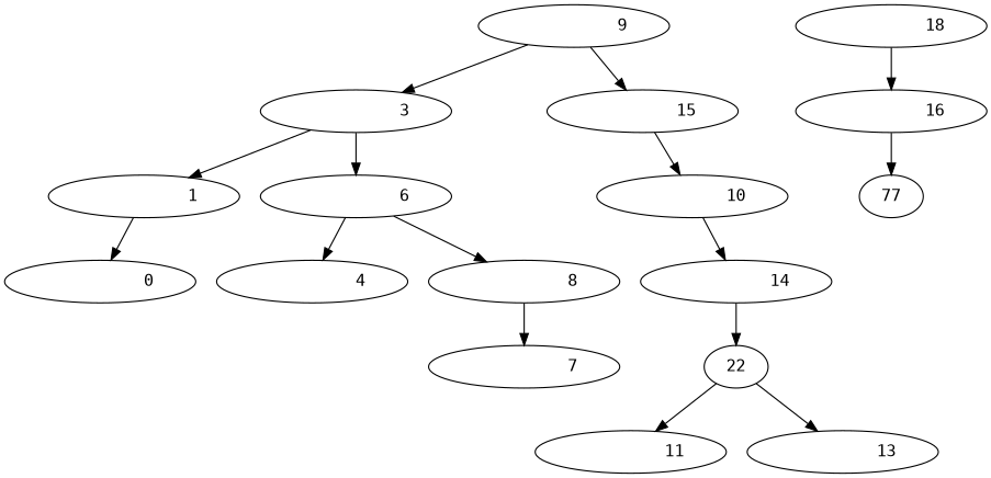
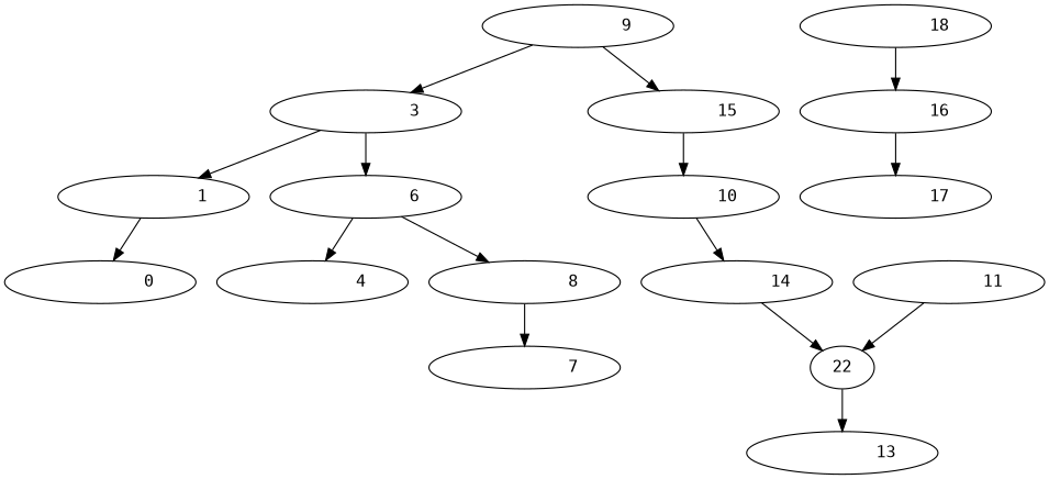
  digraph {
    fontname="DejaVu Sans Mono"
    node [fontname="DejaVu Sans Mono"]
    edge [fontname="DejaVu Sans Mono"]
    n1 [label="           9 "]
    n2 [label="           3 "]
    n3 [label="          15 "]
    n4 [label="           1 "]
    n5 [label="           6 "]
    n6 [label="          10 "]
    n7 [label="           0 "]
    n8 [label="           4 "]
    n9 [label="           8 "]
    n10 [label="          14 "]
    n11 [label="          18 "]
    n12 [label="          16 "]
    n13 [label="           7 "]
    n14 [label=22]
-   n15 [label=77]
+   n15 [label="          17 "]
    n16 [label="          11 "]
    n17 [label="          13 "]
    n1 -> n2
    n1 -> n3
    n2 -> n4
    n2 -> n5
    n3 -> n6
    n4 -> n7
    n5 -> n8
    n5 -> n9
    n6 -> n10
    n9 -> n13
    n10 -> n14
    n11 -> n12
    n12 -> n15
-   n14 -> n16
+   n16 -> n14
    n14 -> n17
  }
